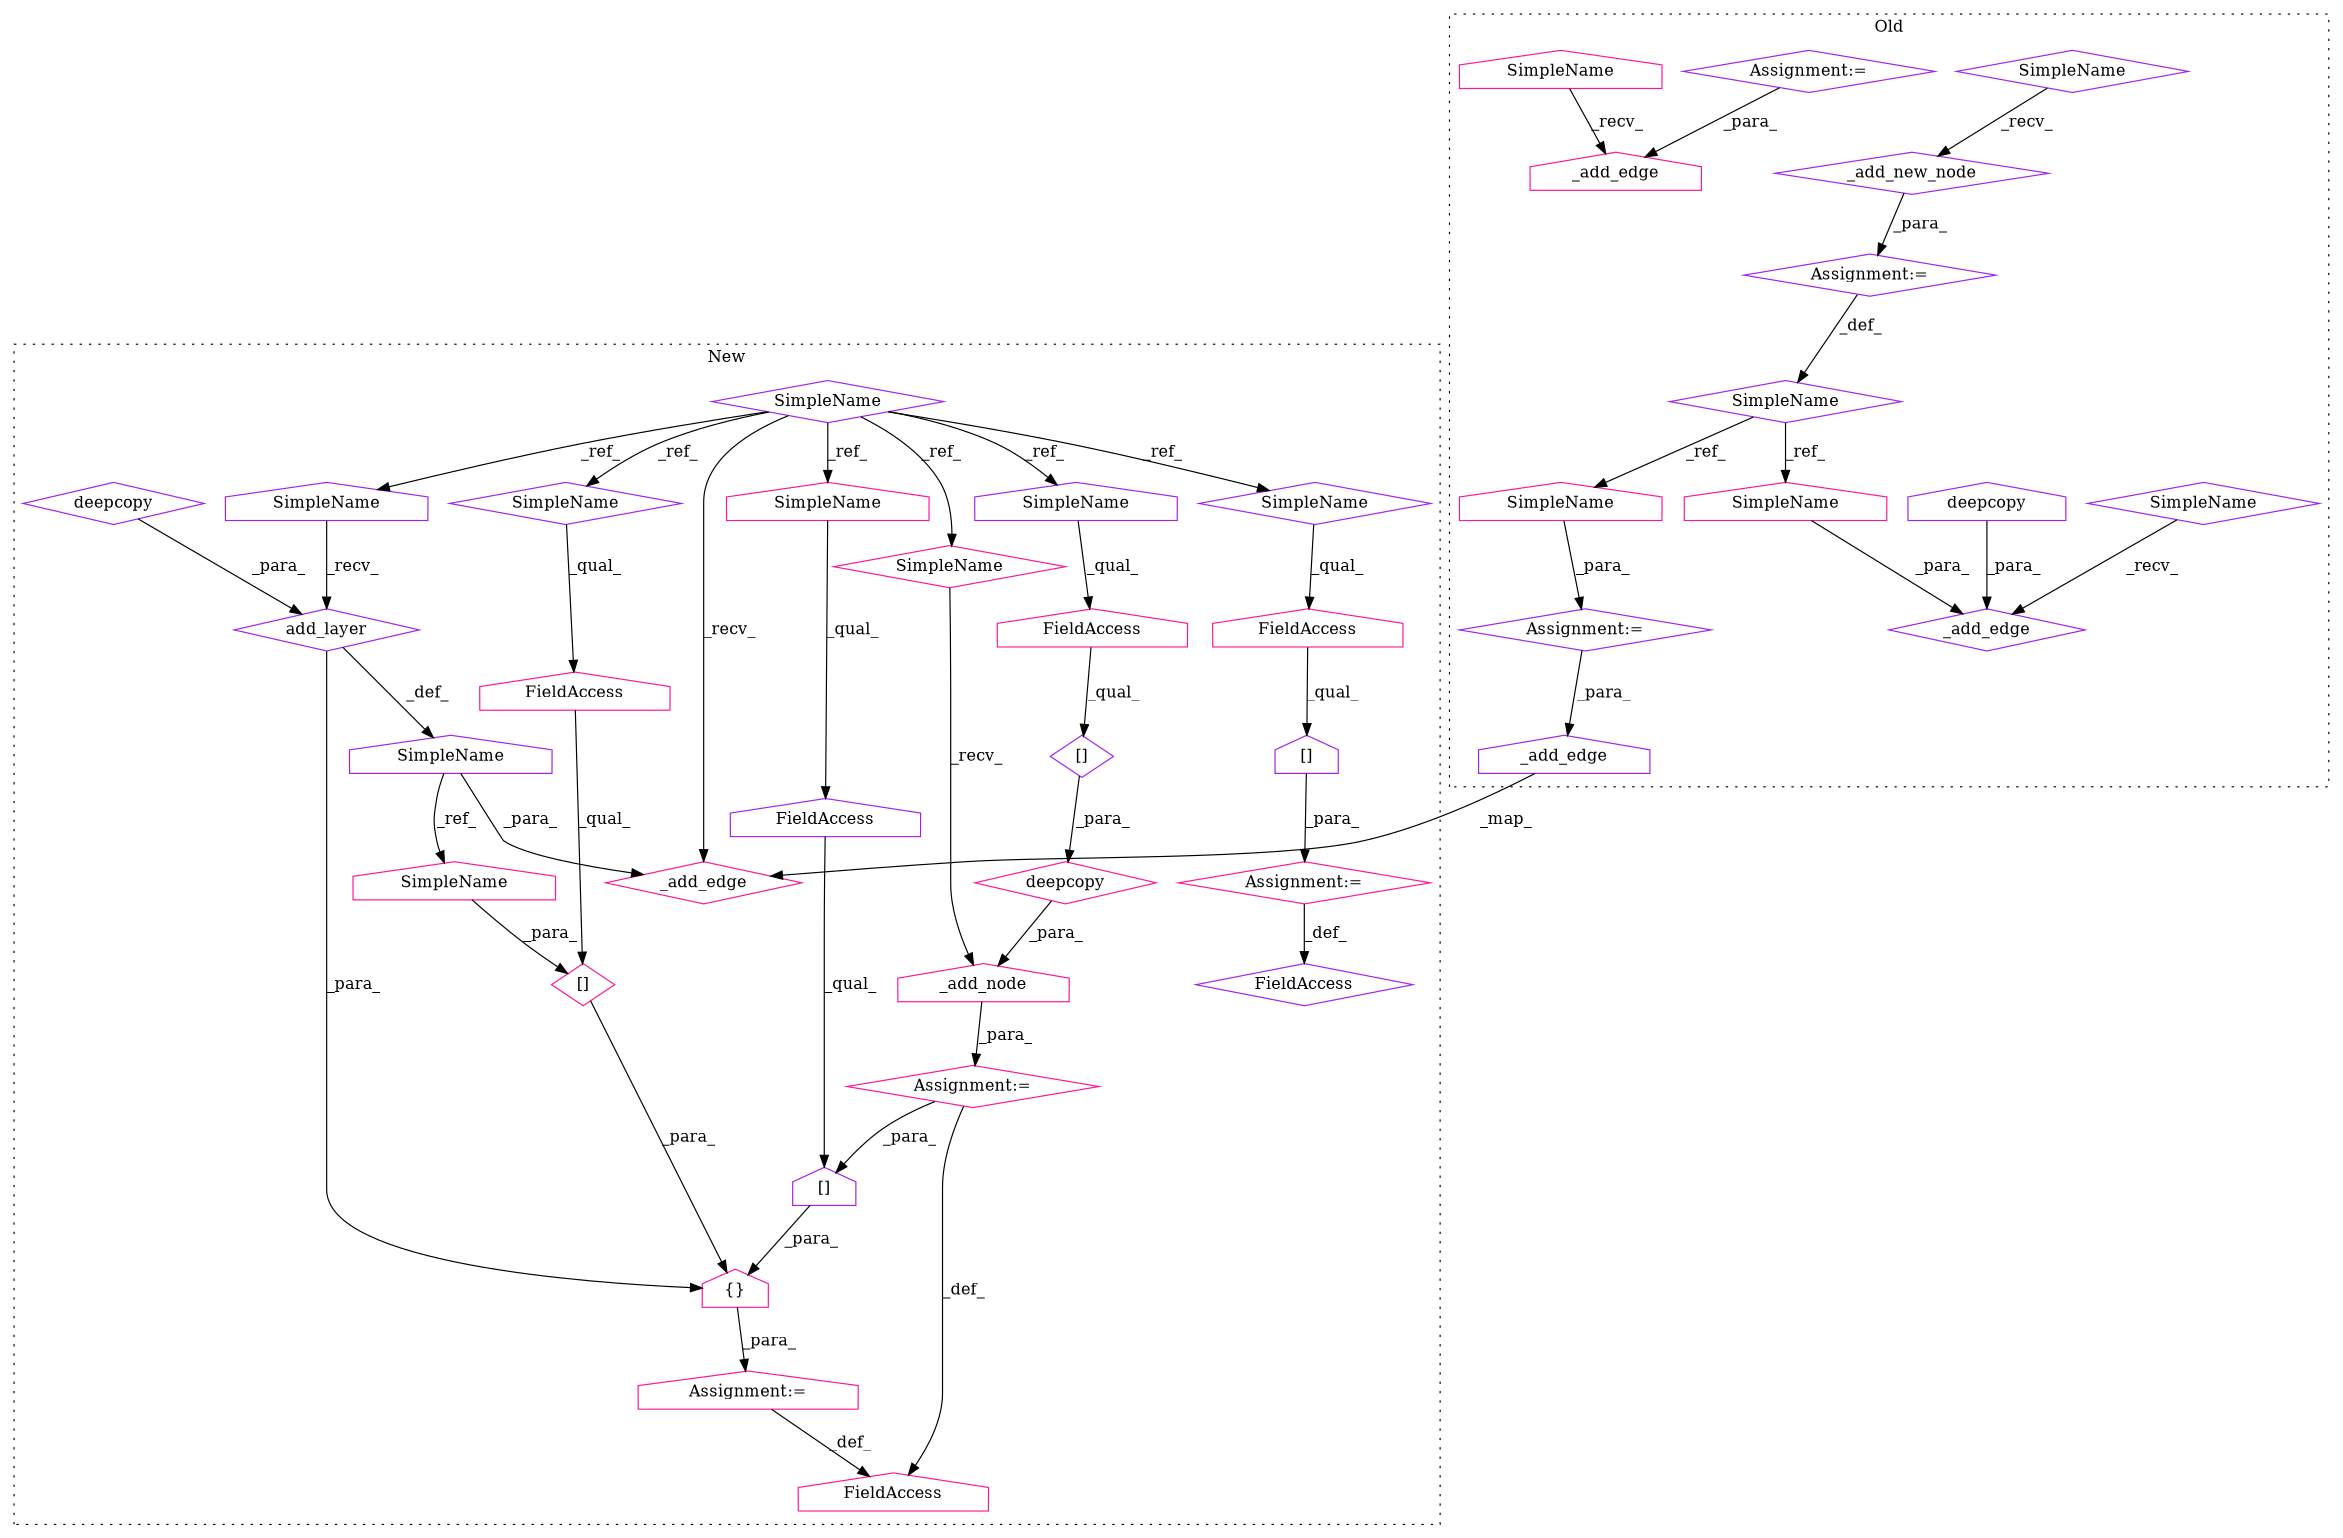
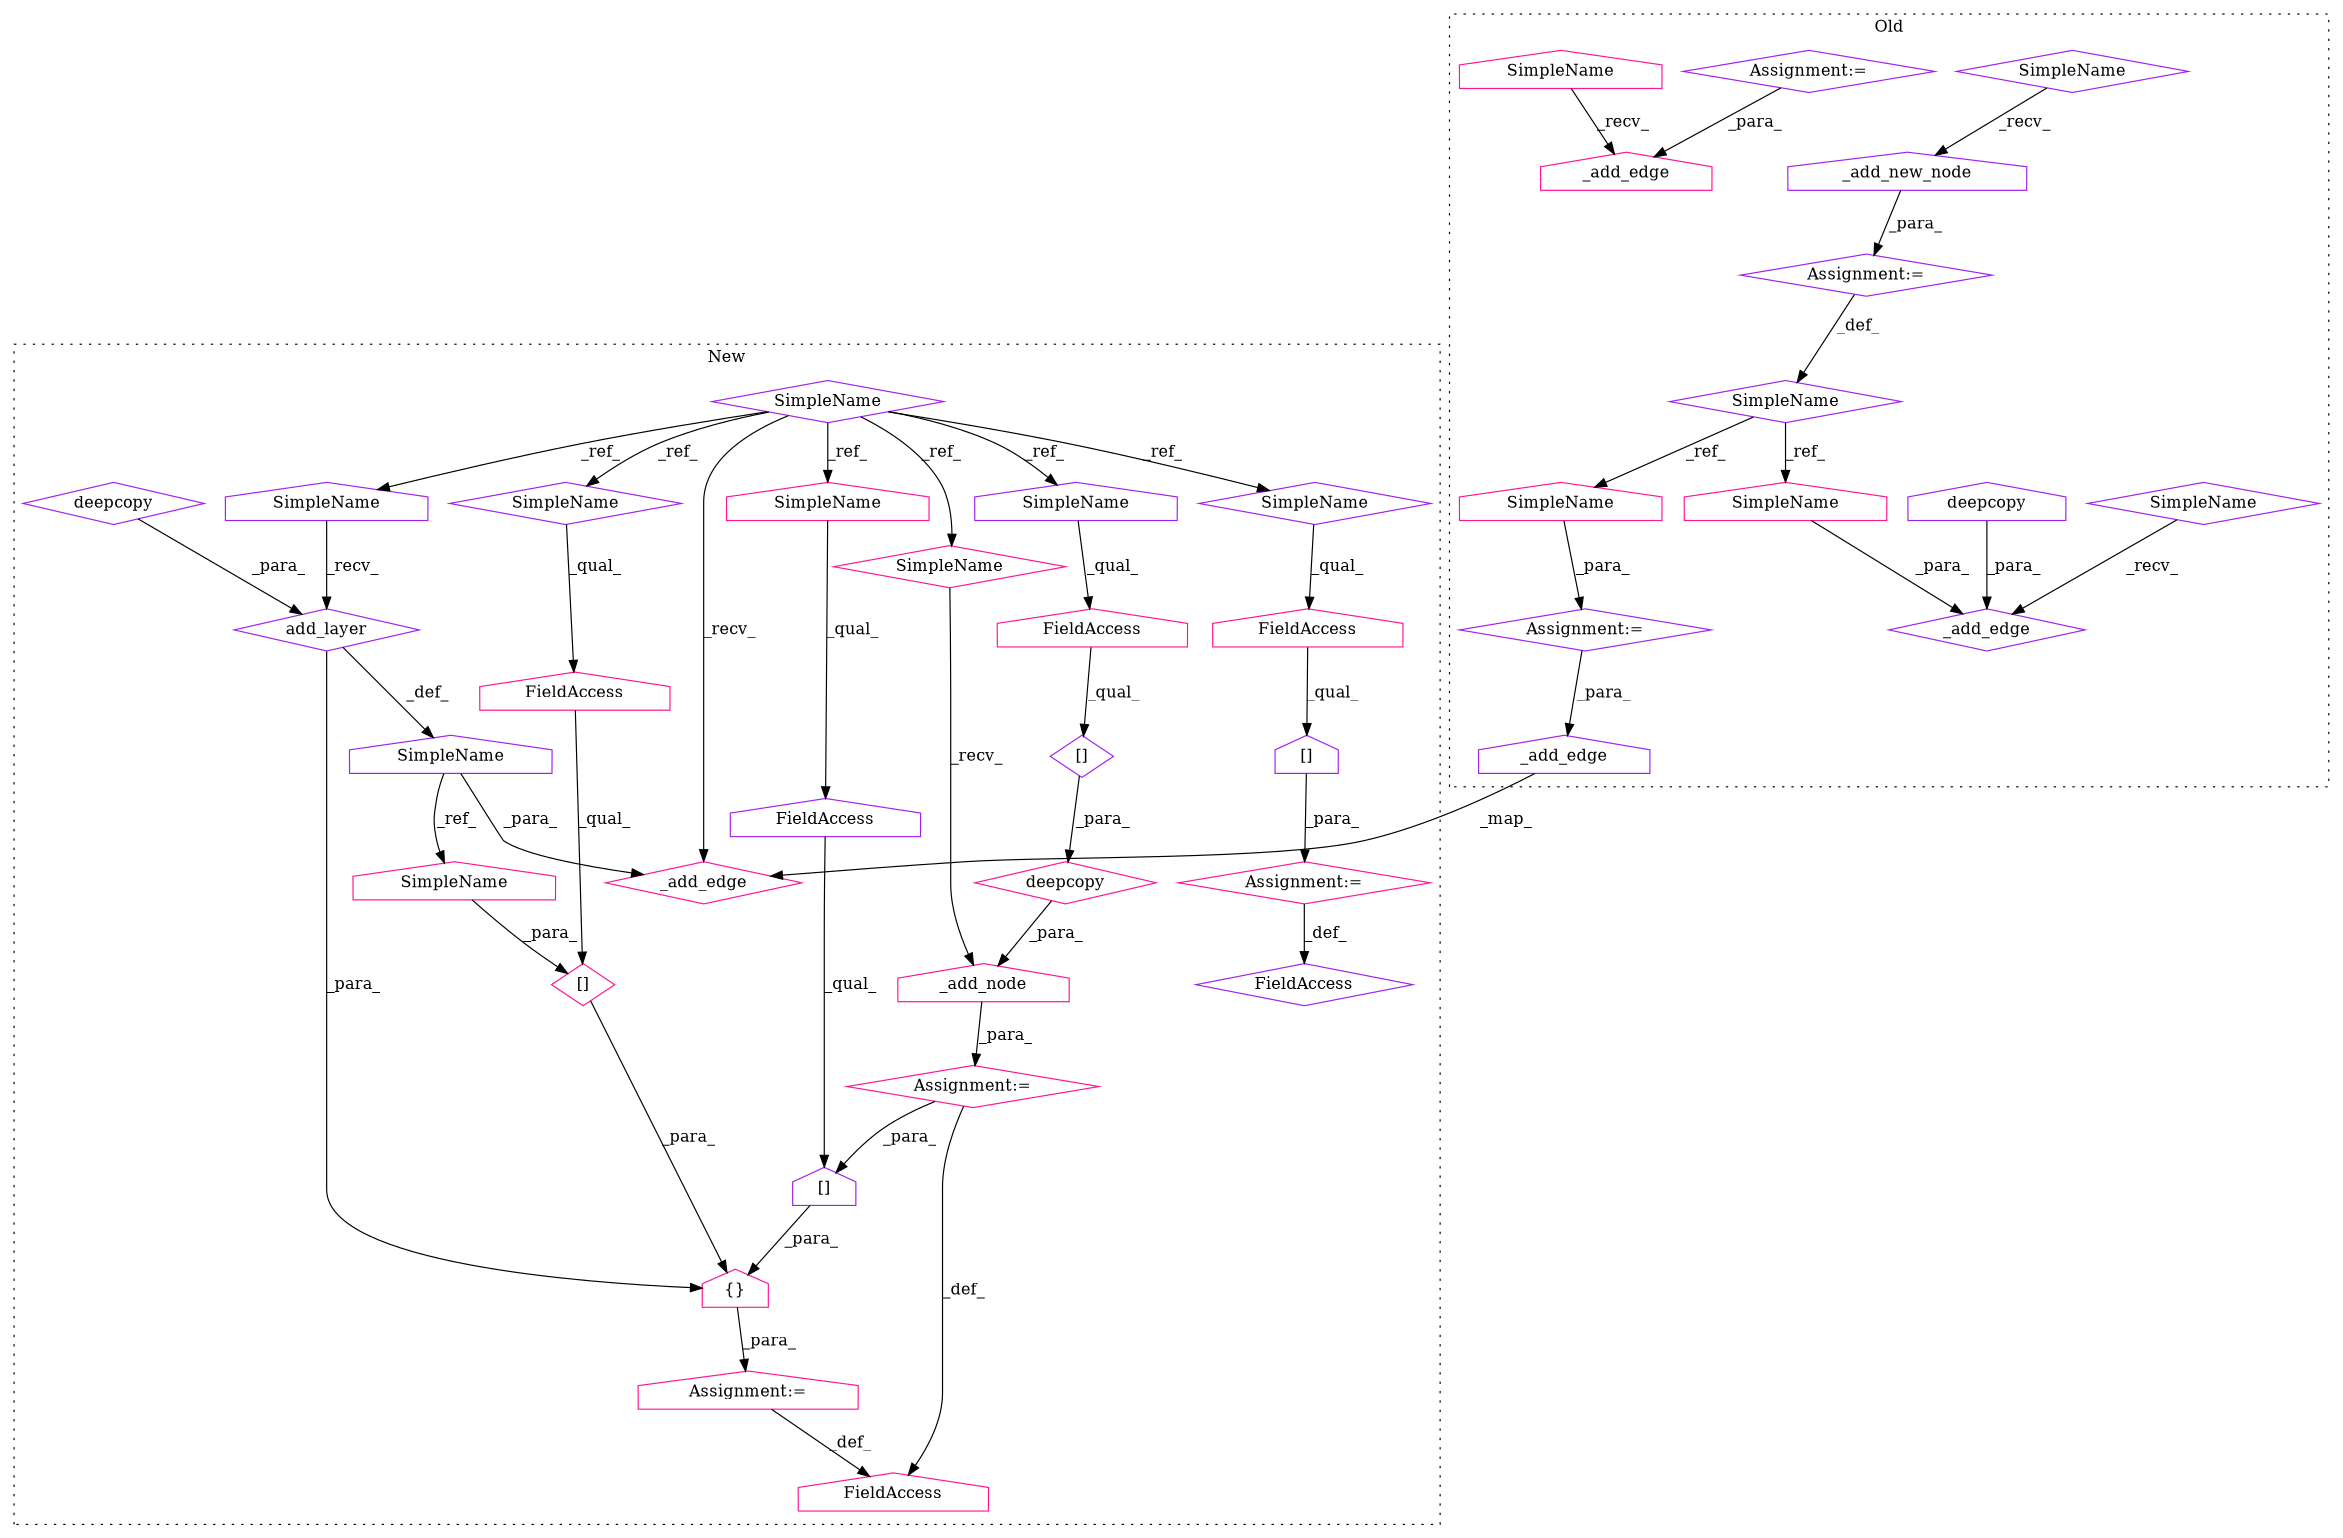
  digraph {
    node [a=42 l=4 s=16418 shape=house color=purple]
-   n1 [a=32 l=15 label=_add_new_node s=15843 shape=diamond]
+   n1 [a=32 l=15 label=_add_new_node s=15843]
    n2 [a=32 l="10,1" label=_add_edge s="16957,17005" color=deeppink]
    n3 [a=7 l=1 label="Assignment:=" s=16167 shape=diamond]
    n4 [a=32 l="10,1" label=_add_edge s="16103,16146"]
    n5 [a=7 l=1 label="Assignment:=" s=15837 shape=diamond]
    n6 [a=32 l="10,1" label=_add_edge s="15871,15923" shape=diamond]
    n7 [l=11 label=SimpleName s=15826 shape=diamond]
    n8 [a=7 l=1 label="Assignment:=" s=15946 shape=diamond]
    n9 [a=32 l="9,1" label=deepcopy s="15881,15895"]
    n10 [l=11 label=SimpleName s=15947 color=deeppink]
    n11 [l=11 label=SimpleName s=15912 color=deeppink]
    n12 [label=SimpleName s=15838 shape=diamond]
    n13 [label=SimpleName s=16952 color=deeppink]
    n14 [label=SimpleName s=15866 shape=diamond]
    n15 [a=32 l="9,1" label=deepcopy s="16409,16451" shape=diamond color=deeppink]
    n16 [a=2 l="15,1" label="[]" s="16418,16450" shape=diamond]
    n17 [a=32 l="10,1" label=_add_node s="16399,16452" color=deeppink]
    n18 [a=22 l=14 label=FieldAccess color=deeppink]
    n19 [label=SimpleName s=15136 shape=diamond]
    n20 [a=22 l=14 label=FieldAccess s=16762 color=deeppink]
    n21 [a=2 l="15,1" label="[]" s="16762,16791" shape=diamond color=deeppink]
    n22 [a=7 l=1 label="Assignment:=" s=16393 shape=diamond color=deeppink]
    n23 [a=7 l=1 label="Assignment:=" s=16709 color=deeppink]
    n24 [l=14 label=SimpleName s=16249]
    n25 [a=32 l="10,1" label=_add_edge s="16635,16687" shape=diamond color=deeppink]
    n26 [a=4 l="1,1" label="{}" s="16727,16792" color=deeppink]
    n27 [a=2 l="15,1" label="[]" s="16728,16760"]
    n28 [a=22 l=14 label=FieldAccess s=16728]
    n29 [a=22 l=14 label=FieldAccess s=16816 color=deeppink]
    n30 [a=2 l="15,1" label="[]" s="16816,16848"]
    n31 [a=22 l=15 label=FieldAccess s=16694 color=deeppink]
    n32 [a=32 l="9,1" label=deepcopy s="16088,16122" shape=diamond]
    n33 [a=32 l="10,1" label=add_layer s="16078,16138" shape=diamond]
    n34 [a=7 l=1 label="Assignment:=" s=16815 shape=diamond color=deeppink]
    n35 [a=22 l=16 label=FieldAccess s=16799 shape=diamond]
    n36 [l=14 label=SimpleName s=16777 color=deeppink]
    n37 [label=SimpleName s=16394 shape=diamond color=deeppink]
    n38 [label=SimpleName s=16728 color=deeppink]
    n39 [label=SimpleName s=16816 shape=diamond]
    n40 [label=SimpleName s=16073]
    n41 [label=SimpleName s=16762 shape=diamond]
    n42 [label=SimpleName]
    subgraph cluster_1 {
      label=Old
      style=dotted
      n1
      n2
      n3
      n4
      n5
      n6
      n7
      n8
      n9
      n10
      n11
      n12
      n13
      n14
    }
    subgraph cluster_2 {
      label=New
      style=dotted
      n15
      n16
      n17
      n18
      n19
      n20
      n21
      n22
      n23
      n24
      n25
      n26
      n27
      n28
      n29
      n30
      n31
      n32
      n33
      n34
      n35
      n36
      n37
      n38
      n39
      n40
      n41
      n42
    }
    n1 -> n5 [label=_para_]
    n3 -> n2 [label=_para_]
    n4 -> n25 [label=_map_]
    n5 -> n7 [label=_def_]
    n7 -> n10 [label=_ref_]
    n7 -> n11 [label=_ref_]
    n8 -> n4 [label=_para_]
    n9 -> n6 [label=_para_]
    n10 -> n8 [label=_para_]
    n11 -> n6 [label=_para_]
    n12 -> n1 [label=_recv_]
    n13 -> n2 [label=_recv_]
    n14 -> n6 [label=_recv_]
    n15 -> n17 [label=_para_]
    n16 -> n15 [label=_para_]
    n17 -> n22 [label=_para_]
    n18 -> n16 [label=_qual_]
    n19 -> n25 [label=_recv_]
    n19 -> n37 [label=_ref_]
    n19 -> n38 [label=_ref_]
    n19 -> n39 [label=_ref_]
    n19 -> n40 [label=_ref_]
    n19 -> n41 [label=_ref_]
    n19 -> n42 [label=_ref_]
    n20 -> n21 [label=_qual_]
    n21 -> n26 [label=_para_]
    n22 -> n27 [label=_para_]
    n22 -> n31 [label=_def_]
    n23 -> n31 [label=_def_]
    n24 -> n25 [label=_para_]
    n24 -> n36 [label=_ref_]
    n26 -> n23 [label=_para_]
    n27 -> n26 [label=_para_]
    n28 -> n27 [label=_qual_]
    n29 -> n30 [label=_qual_]
    n30 -> n34 [label=_para_]
    n32 -> n33 [label=_para_]
    n33 -> n24 [label=_def_]
    n33 -> n26 [label=_para_]
    n34 -> n35 [label=_def_]
    n36 -> n21 [label=_para_]
    n37 -> n17 [label=_recv_]
    n38 -> n28 [label=_qual_]
    n39 -> n29 [label=_qual_]
    n40 -> n33 [label=_recv_]
    n41 -> n20 [label=_qual_]
    n42 -> n18 [label=_qual_]
  }
